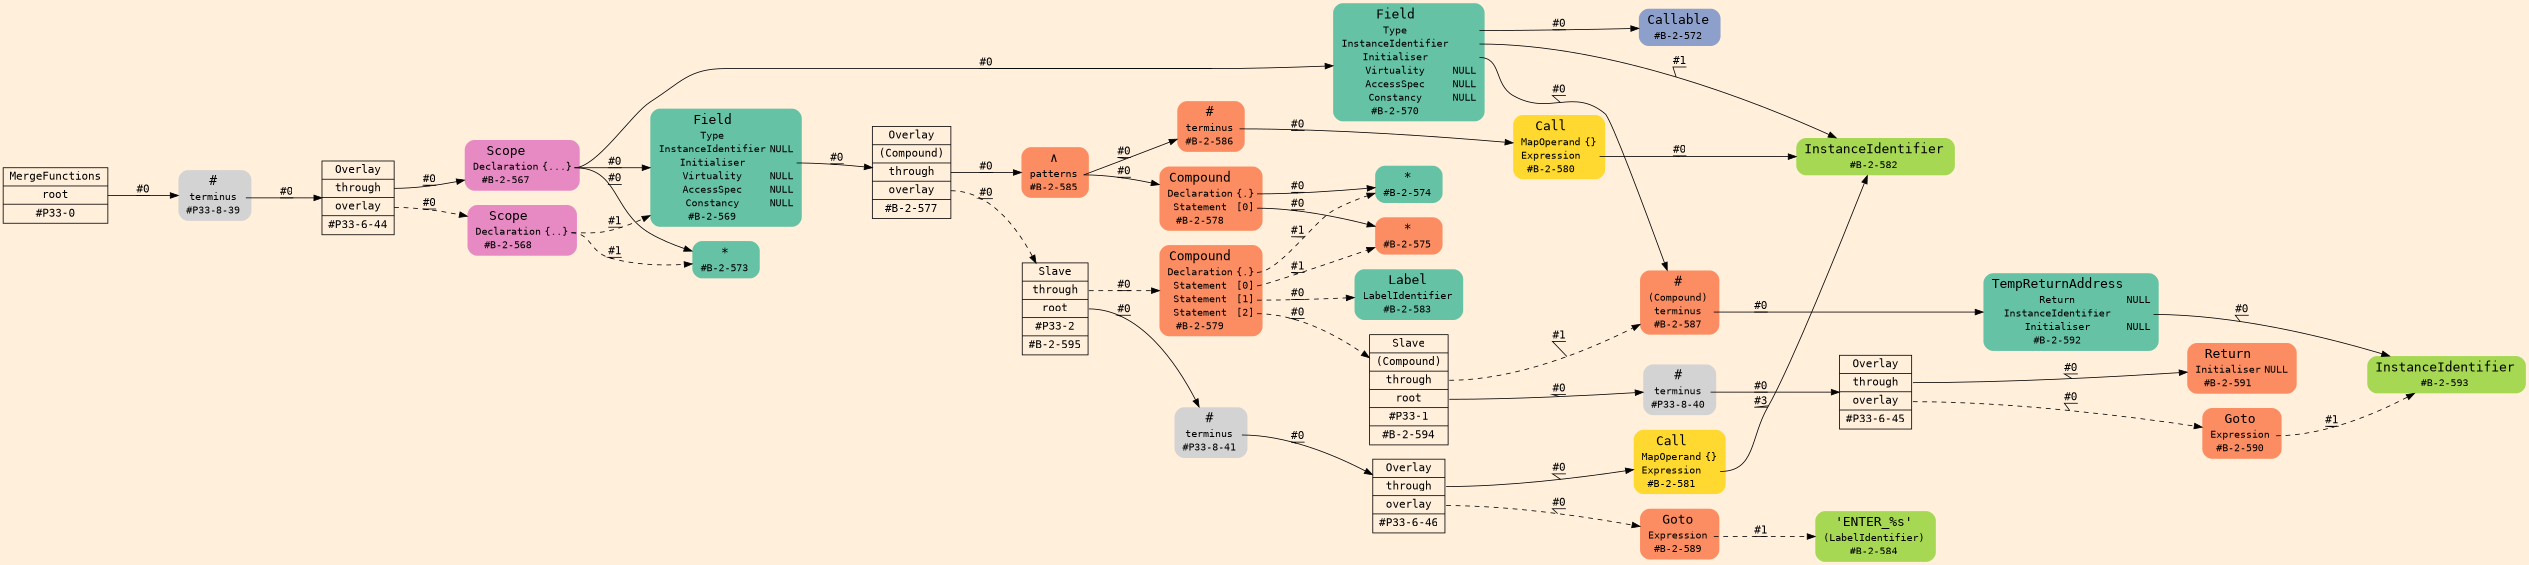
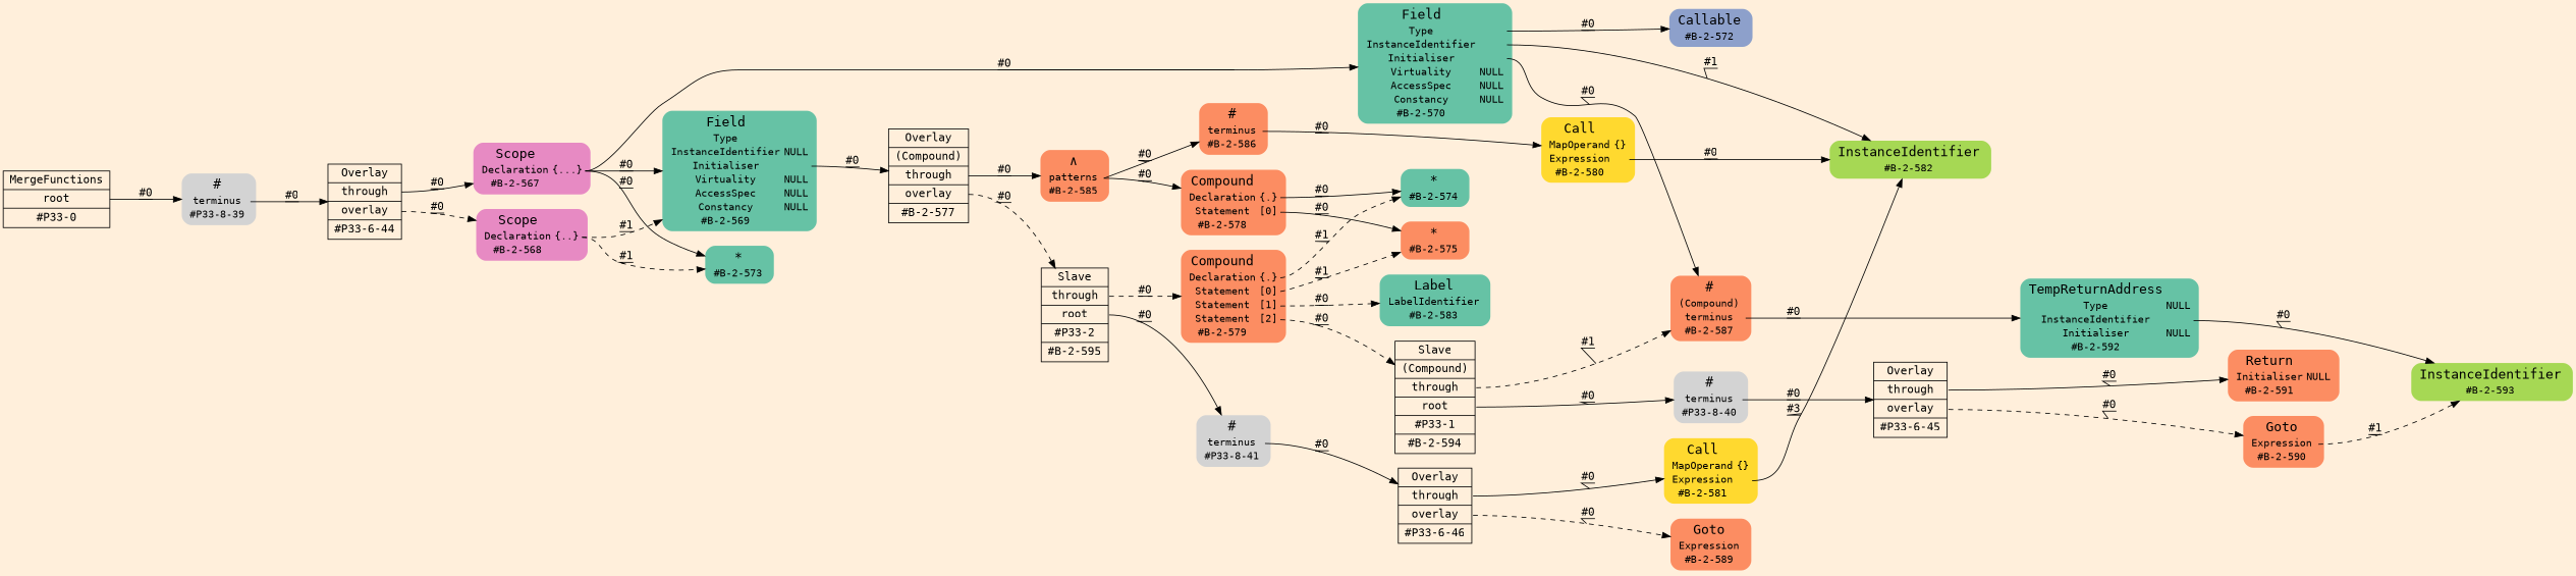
  digraph {
    bgcolor=antiquewhite1
    fontname="DejaVu Sans Mono"
    rankdir=LR
    ranksep=1.0
    node [fillcolor="/set28/2" fontname="DejaVu Sans Mono" fontsize=12 shape=plaintext style="rounded,filled"]
    edge [decorate=true fontname="DejaVu Sans Mono" style=solid tailport=port0]
    n1 [fillcolor=antiquewhite1 fontsize=14 label="<fixed> MergeFunctions | <port0> root | <port1> #P33-0" shape=record style=filled]
    n2 [label=<<TABLE BORDER="0" CELLBORDER="0" CELLSPACING="0">  <TR>   <TD><FONT POINT-SIZE="16.0">#</FONT></TD>   <TD></TD>  </TR>  <TR>   <TD>terminus</TD>   <TD PORT="port0"></TD>  </TR>  <TR>   <TD>#P33-8-39</TD>   <TD PORT="port1"></TD>  </TR> </TABLE>> fillcolor=""]
    n3 [fillcolor=antiquewhite1 fontsize=14 label="<fixed> Overlay | <port0> through | <port1> overlay | <port2> #P33-6-44" shape=record style=filled]
    n4 [fillcolor="/set28/4" label=<<TABLE BORDER="0" CELLBORDER="0" CELLSPACING="0">  <TR>   <TD><FONT POINT-SIZE="16.0">Scope</FONT></TD>   <TD></TD>  </TR>  <TR>   <TD>Declaration</TD>   <TD PORT="port0">{...}</TD>  </TR>  <TR>   <TD>#B-2-567</TD>   <TD PORT="port1"></TD>  </TR> </TABLE>>]
    n5 [fillcolor="/set28/4" label=<<TABLE BORDER="0" CELLBORDER="0" CELLSPACING="0">  <TR>   <TD><FONT POINT-SIZE="16.0">Scope</FONT></TD>   <TD></TD>  </TR>  <TR>   <TD>Declaration</TD>   <TD PORT="port0">{..}</TD>  </TR>  <TR>   <TD>#B-2-568</TD>   <TD PORT="port1"></TD>  </TR> </TABLE>>]
    n6 [fillcolor="/set28/1" label=<<TABLE BORDER="0" CELLBORDER="0" CELLSPACING="0">  <TR>   <TD><FONT POINT-SIZE="16.0">*</FONT></TD>   <TD></TD>  </TR>  <TR>   <TD>#B-2-573</TD>   <TD PORT="port0"></TD>  </TR> </TABLE>>]
    n7 [fillcolor="/set28/1" label=<<TABLE BORDER="0" CELLBORDER="0" CELLSPACING="0">  <TR>   <TD><FONT POINT-SIZE="16.0">Field</FONT></TD>   <TD></TD>  </TR>  <TR>   <TD>Type</TD>   <TD PORT="port0"></TD>  </TR>  <TR>   <TD>InstanceIdentifier</TD>   <TD PORT="port1">NULL</TD>  </TR>  <TR>   <TD>Initialiser</TD>   <TD PORT="port2"></TD>  </TR>  <TR>   <TD>Virtuality</TD>   <TD PORT="port3">NULL</TD>  </TR>  <TR>   <TD>AccessSpec</TD>   <TD PORT="port4">NULL</TD>  </TR>  <TR>   <TD>Constancy</TD>   <TD PORT="port5">NULL</TD>  </TR>  <TR>   <TD>#B-2-569</TD>   <TD PORT="port6"></TD>  </TR> </TABLE>>]
    n8 [fillcolor="/set28/1" label=<<TABLE BORDER="0" CELLBORDER="0" CELLSPACING="0">  <TR>   <TD><FONT POINT-SIZE="16.0">Field</FONT></TD>   <TD></TD>  </TR>  <TR>   <TD>Type</TD>   <TD PORT="port0"></TD>  </TR>  <TR>   <TD>InstanceIdentifier</TD>   <TD PORT="port1"></TD>  </TR>  <TR>   <TD>Initialiser</TD>   <TD PORT="port2"></TD>  </TR>  <TR>   <TD>Virtuality</TD>   <TD PORT="port3">NULL</TD>  </TR>  <TR>   <TD>AccessSpec</TD>   <TD PORT="port4">NULL</TD>  </TR>  <TR>   <TD>Constancy</TD>   <TD PORT="port5">NULL</TD>  </TR>  <TR>   <TD>#B-2-570</TD>   <TD PORT="port6"></TD>  </TR> </TABLE>>]
    n9 [fillcolor=antiquewhite1 fontsize=14 label="<fixed> Overlay | <port0> (Compound) | <port1> through | <port2> overlay | <port3> #B-2-577" shape=record style=filled]
    n10 [fillcolor="/set28/5" label=<<TABLE BORDER="0" CELLBORDER="0" CELLSPACING="0">  <TR>   <TD><FONT POINT-SIZE="16.0">InstanceIdentifier</FONT></TD>   <TD></TD>  </TR>  <TR>   <TD>#B-2-582</TD>   <TD PORT="port0"></TD>  </TR> </TABLE>>]
    n11 [label=<<TABLE BORDER="0" CELLBORDER="0" CELLSPACING="0">  <TR>   <TD><FONT POINT-SIZE="16.0">#</FONT></TD>   <TD></TD>  </TR>  <TR>   <TD>(Compound)</TD>   <TD PORT="port0"></TD>  </TR>  <TR>   <TD>terminus</TD>   <TD PORT="port1"></TD>  </TR>  <TR>   <TD>#B-2-587</TD>   <TD PORT="port2"></TD>  </TR> </TABLE>>]
    n12 [fillcolor="/set28/3" label=<<TABLE BORDER="0" CELLBORDER="0" CELLSPACING="0">  <TR>   <TD><FONT POINT-SIZE="16.0">Callable</FONT></TD>   <TD></TD>  </TR>  <TR>   <TD>#B-2-572</TD>   <TD PORT="port0"></TD>  </TR> </TABLE>>]
    n13 [label=<<TABLE BORDER="0" CELLBORDER="0" CELLSPACING="0">  <TR>   <TD><FONT POINT-SIZE="16.0">∧</FONT></TD>   <TD></TD>  </TR>  <TR>   <TD>patterns</TD>   <TD PORT="port0"></TD>  </TR>  <TR>   <TD>#B-2-585</TD>   <TD PORT="port1"></TD>  </TR> </TABLE>>]
    n14 [fillcolor=antiquewhite1 fontsize=14 label="<fixed> Slave | <port0> through | <port1> root | <port2> #P33-2 | <port3> #B-2-595" shape=record style=filled]
    n15 [label=<<TABLE BORDER="0" CELLBORDER="0" CELLSPACING="0">  <TR>   <TD><FONT POINT-SIZE="16.0">Compound</FONT></TD>   <TD></TD>  </TR>  <TR>   <TD>Declaration</TD>   <TD PORT="port0">{.}</TD>  </TR>  <TR>   <TD>Statement</TD>   <TD PORT="port1">[0]</TD>  </TR>  <TR>   <TD>#B-2-578</TD>   <TD PORT="port2"></TD>  </TR> </TABLE>>]
    n16 [label=<<TABLE BORDER="0" CELLBORDER="0" CELLSPACING="0">  <TR>   <TD><FONT POINT-SIZE="16.0">#</FONT></TD>   <TD></TD>  </TR>  <TR>   <TD>terminus</TD>   <TD PORT="port0"></TD>  </TR>  <TR>   <TD>#B-2-586</TD>   <TD PORT="port1"></TD>  </TR> </TABLE>>]
    n17 [label=<<TABLE BORDER="0" CELLBORDER="0" CELLSPACING="0">  <TR>   <TD><FONT POINT-SIZE="16.0">Compound</FONT></TD>   <TD></TD>  </TR>  <TR>   <TD>Declaration</TD>   <TD PORT="port0">{.}</TD>  </TR>  <TR>   <TD>Statement</TD>   <TD PORT="port1">[0]</TD>  </TR>  <TR>   <TD>Statement</TD>   <TD PORT="port2">[1]</TD>  </TR>  <TR>   <TD>Statement</TD>   <TD PORT="port3">[2]</TD>  </TR>  <TR>   <TD>#B-2-579</TD>   <TD PORT="port4"></TD>  </TR> </TABLE>>]
    n18 [label=<<TABLE BORDER="0" CELLBORDER="0" CELLSPACING="0">  <TR>   <TD><FONT POINT-SIZE="16.0">#</FONT></TD>   <TD></TD>  </TR>  <TR>   <TD>terminus</TD>   <TD PORT="port0"></TD>  </TR>  <TR>   <TD>#P33-8-41</TD>   <TD PORT="port1"></TD>  </TR> </TABLE>> fillcolor=""]
    n19 [fillcolor="/set28/1" label=<<TABLE BORDER="0" CELLBORDER="0" CELLSPACING="0">  <TR>   <TD><FONT POINT-SIZE="16.0">*</FONT></TD>   <TD></TD>  </TR>  <TR>   <TD>#B-2-574</TD>   <TD PORT="port0"></TD>  </TR> </TABLE>>]
    n20 [label=<<TABLE BORDER="0" CELLBORDER="0" CELLSPACING="0">  <TR>   <TD><FONT POINT-SIZE="16.0">*</FONT></TD>   <TD></TD>  </TR>  <TR>   <TD>#B-2-575</TD>   <TD PORT="port0"></TD>  </TR> </TABLE>>]
    n21 [fillcolor="/set28/6" label=<<TABLE BORDER="0" CELLBORDER="0" CELLSPACING="0">  <TR>   <TD><FONT POINT-SIZE="16.0">Call</FONT></TD>   <TD></TD>  </TR>  <TR>   <TD>MapOperand</TD>   <TD PORT="port0">{}</TD>  </TR>  <TR>   <TD>Expression</TD>   <TD PORT="port1"></TD>  </TR>  <TR>   <TD>#B-2-580</TD>   <TD PORT="port2"></TD>  </TR> </TABLE>>]
    n22 [fillcolor="/set28/1" label=<<TABLE BORDER="0" CELLBORDER="0" CELLSPACING="0">  <TR>   <TD><FONT POINT-SIZE="16.0">Label</FONT></TD>   <TD></TD>  </TR>  <TR>   <TD>LabelIdentifier</TD>   <TD PORT="port0"></TD>  </TR>  <TR>   <TD>#B-2-583</TD>   <TD PORT="port1"></TD>  </TR> </TABLE>>]
    n23 [fillcolor=antiquewhite1 fontsize=14 label="<fixed> Slave | <port0> (Compound) | <port1> through | <port2> root | <port3> #P33-1 | <port4> #B-2-594" shape=record style=filled]
    n24 [fillcolor=antiquewhite1 fontsize=14 label="<fixed> Overlay | <port0> through | <port1> overlay | <port2> #P33-6-46" shape=record style=filled]
    n25 [label=<<TABLE BORDER="0" CELLBORDER="0" CELLSPACING="0">  <TR>   <TD><FONT POINT-SIZE="16.0">#</FONT></TD>   <TD></TD>  </TR>  <TR>   <TD>terminus</TD>   <TD PORT="port0"></TD>  </TR>  <TR>   <TD>#P33-8-40</TD>   <TD PORT="port1"></TD>  </TR> </TABLE>> fillcolor=""]
-   n26 [fillcolor="/set28/5" label=<<TABLE BORDER="0" CELLBORDER="0" CELLSPACING="0">  <TR>   <TD><FONT POINT-SIZE="16.0">'ENTER_%s'</FONT></TD>   <TD></TD>  </TR>  <TR>   <TD>(LabelIdentifier)</TD>   <TD PORT="port0"></TD>  </TR>  <TR>   <TD>#B-2-584</TD>   <TD PORT="port1"></TD>  </TR> </TABLE>>]
-   n27 [fillcolor="/set28/1" label=<<TABLE BORDER="0" CELLBORDER="0" CELLSPACING="0">  <TR>   <TD><FONT POINT-SIZE="16.0">TempReturnAddress</FONT></TD>   <TD></TD>  </TR>  <TR>   <TD>Return</TD>   <TD PORT="port0">NULL</TD>  </TR>  <TR>   <TD>InstanceIdentifier</TD>   <TD PORT="port1"></TD>  </TR>  <TR>   <TD>Initialiser</TD>   <TD PORT="port2">NULL</TD>  </TR>  <TR>   <TD>#B-2-592</TD>   <TD PORT="port3"></TD>  </TR> </TABLE>>]
+   n27 [fillcolor="/set28/1" label=<<TABLE BORDER="0" CELLBORDER="0" CELLSPACING="0">  <TR>   <TD><FONT POINT-SIZE="16.0">TempReturnAddress</FONT></TD>   <TD></TD>  </TR>  <TR>   <TD>Type</TD>   <TD PORT="port0">NULL</TD>  </TR>  <TR>   <TD>InstanceIdentifier</TD>   <TD PORT="port1"></TD>  </TR>  <TR>   <TD>Initialiser</TD>   <TD PORT="port2">NULL</TD>  </TR>  <TR>   <TD>#B-2-592</TD>   <TD PORT="port3"></TD>  </TR> </TABLE>>]
    n28 [fillcolor=antiquewhite1 fontsize=14 label="<fixed> Overlay | <port0> through | <port1> overlay | <port2> #P33-6-45" shape=record style=filled]
    n29 [fillcolor="/set28/5" label=<<TABLE BORDER="0" CELLBORDER="0" CELLSPACING="0">  <TR>   <TD><FONT POINT-SIZE="16.0">InstanceIdentifier</FONT></TD>   <TD></TD>  </TR>  <TR>   <TD>#B-2-593</TD>   <TD PORT="port0"></TD>  </TR> </TABLE>>]
    n30 [label=<<TABLE BORDER="0" CELLBORDER="0" CELLSPACING="0">  <TR>   <TD><FONT POINT-SIZE="16.0">Return</FONT></TD>   <TD></TD>  </TR>  <TR>   <TD>Initialiser</TD>   <TD PORT="port0">NULL</TD>  </TR>  <TR>   <TD>#B-2-591</TD>   <TD PORT="port1"></TD>  </TR> </TABLE>>]
    n31 [label=<<TABLE BORDER="0" CELLBORDER="0" CELLSPACING="0">  <TR>   <TD><FONT POINT-SIZE="16.0">Goto</FONT></TD>   <TD></TD>  </TR>  <TR>   <TD>Expression</TD>   <TD PORT="port0"></TD>  </TR>  <TR>   <TD>#B-2-590</TD>   <TD PORT="port1"></TD>  </TR> </TABLE>>]
    n32 [fillcolor="/set28/6" label=<<TABLE BORDER="0" CELLBORDER="0" CELLSPACING="0">  <TR>   <TD><FONT POINT-SIZE="16.0">Call</FONT></TD>   <TD></TD>  </TR>  <TR>   <TD>MapOperand</TD>   <TD PORT="port0">{}</TD>  </TR>  <TR>   <TD>Expression</TD>   <TD PORT="port1"></TD>  </TR>  <TR>   <TD>#B-2-581</TD>   <TD PORT="port2"></TD>  </TR> </TABLE>>]
    n33 [label=<<TABLE BORDER="0" CELLBORDER="0" CELLSPACING="0">  <TR>   <TD><FONT POINT-SIZE="16.0">Goto</FONT></TD>   <TD></TD>  </TR>  <TR>   <TD>Expression</TD>   <TD PORT="port0"></TD>  </TR>  <TR>   <TD>#B-2-589</TD>   <TD PORT="port1"></TD>  </TR> </TABLE>>]
    n1 -> n2 [label="#0"]
    n2 -> n3 [label="#0"]
    n3 -> n4 [label="#0"]
    n3 -> n5 [label="#0" style=dashed tailport=port1]
    n4 -> n6 [label="#0"]
    n4 -> n7 [label="#0"]
    n4 -> n8 [label="#0"]
    n5 -> n6 [label="#1" style=dashed]
    n5 -> n7 [label="#1" style=dashed]
    n7 -> n9 [label="#0" tailport=port2]
    n8 -> n10 [label="#1" tailport=port1]
    n8 -> n11 [label="#0" tailport=port2]
    n8 -> n12 [label="#0"]
    n9 -> n13 [label="#0" tailport=port1]
    n9 -> n14 [label="#0" style=dashed tailport=port2]
    n11 -> n27 [label="#0" tailport=port1]
    n13 -> n15 [label="#0"]
    n13 -> n16 [label="#0"]
    n14 -> n17 [label="#0" style=dashed]
    n14 -> n18 [label="#0" tailport=port1]
    n15 -> n19 [label="#0"]
    n15 -> n20 [label="#0" tailport=port1]
    n16 -> n21 [label="#0"]
    n17 -> n19 [label="#1" style=dashed]
    n17 -> n20 [label="#1" style=dashed tailport=port1]
    n17 -> n22 [label="#0" style=dashed tailport=port2]
    n17 -> n23 [label="#0" style=dashed tailport=port3]
    n18 -> n24 [label="#0"]
    n21 -> n10 [label="#0" tailport=port1]
    n23 -> n11 [label="#1" style=dashed tailport=port1]
    n23 -> n25 [label="#0" tailport=port2]
    n24 -> n32 [label="#0"]
    n24 -> n33 [label="#0" style=dashed tailport=port1]
    n25 -> n28 [label="#0"]
    n27 -> n29 [label="#0" tailport=port1]
    n28 -> n30 [label="#0"]
    n28 -> n31 [label="#0" style=dashed tailport=port1]
    n31 -> n29 [label="#1" style=dashed]
    n32 -> n10 [label="#3" tailport=port1]
-   n33 -> n26 [label="#1" style=dashed]
  }
